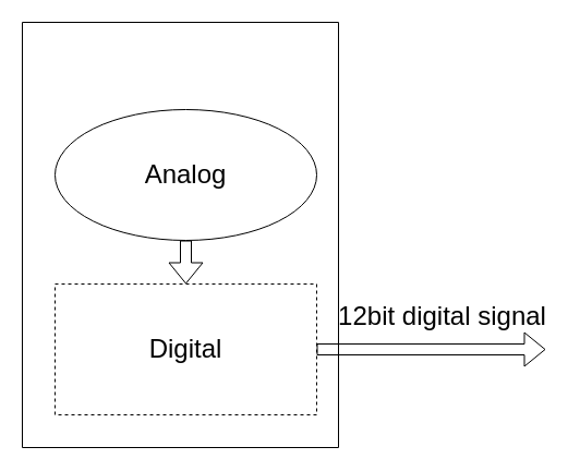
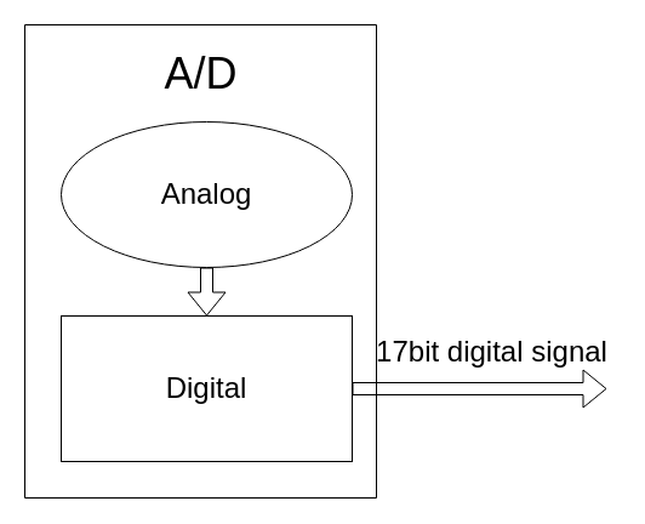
  <mxCell id="0" />
  <mxCell id="1" parent="0" />
- <mxCell id="2" value="&lt;font style=&quot;font-size: 24px;&quot;&gt;12bit digital signal&lt;/font&gt;" style="text;html=1;align=center;verticalAlign=middle;resizable=0;points=[];autosize=1;strokeColor=none;fillColor=none;" parent="1" vertex="1"><mxGeometry x="300" y="270" width="210" height="40" as="geometry" /></mxCell>
+ <mxCell id="2" value="&lt;font style=&quot;font-size: 24px;&quot;&gt;17bit digital signal&lt;/font&gt;" style="text;html=1;align=center;verticalAlign=middle;resizable=0;points=[];autosize=1;strokeColor=none;fillColor=none;" parent="1" vertex="1"><mxGeometry x="300" y="270" width="210" height="40" as="geometry" /></mxCell>
  <mxCell id="3" value="&lt;font style=&quot;font-size: 24px;&quot;&gt;Analog&lt;/font&gt;" style="ellipse;whiteSpace=wrap;html=1;" vertex="1" parent="1"><mxGeometry x="50" y="100" width="240" height="120" as="geometry" /></mxCell>
- <mxCell id="4" value="&lt;font style=&quot;font-size: 24px;&quot;&gt;Digital&lt;/font&gt;" style="rounded=0;whiteSpace=wrap;html=1;dashed=1;" vertex="1" parent="1"><mxGeometry x="50" y="260" width="240" height="120" as="geometry" /></mxCell>
+ <mxCell id="4" value="&lt;font style=&quot;font-size: 24px;&quot;&gt;Digital&lt;/font&gt;" style="rounded=0;whiteSpace=wrap;html=1;" vertex="1" parent="1"><mxGeometry x="50" y="260" width="240" height="120" as="geometry" /></mxCell>
  <mxCell id="5" value="" style="shape=flexArrow;endArrow=classic;html=1;rounded=0;exitX=1;exitY=0.5;exitDx=0;exitDy=0;" edge="1" parent="1" source="4"><mxGeometry width="50" height="50" relative="1" as="geometry"><mxPoint x="350" y="320" as="sourcePoint" /><mxPoint x="500" y="320" as="targetPoint" /></mxGeometry></mxCell>
  <mxCell id="6" value="" style="shape=flexArrow;endArrow=classic;html=1;rounded=0;exitX=0.5;exitY=1;exitDx=0;exitDy=0;entryX=0.5;entryY=0;entryDx=0;entryDy=0;" edge="1" parent="1" source="3" target="4"><mxGeometry width="50" height="50" relative="1" as="geometry"><mxPoint x="90" y="330" as="sourcePoint" /><mxPoint x="140" y="280" as="targetPoint" /></mxGeometry></mxCell>
  <mxCell id="7" value="" style="swimlane;startSize=0;" vertex="1" parent="1"><mxGeometry x="20" y="20" width="290" height="390" as="geometry" /></mxCell>
+ <mxCell id="8" value="&lt;font style=&quot;font-size: 36px;&quot;&gt;A/D&lt;/font&gt;" style="text;html=1;align=center;verticalAlign=middle;resizable=0;points=[];autosize=1;strokeColor=none;fillColor=none;" vertex="1" parent="7"><mxGeometry x="105" y="10" width="80" height="60" as="geometry" /></mxCell>
